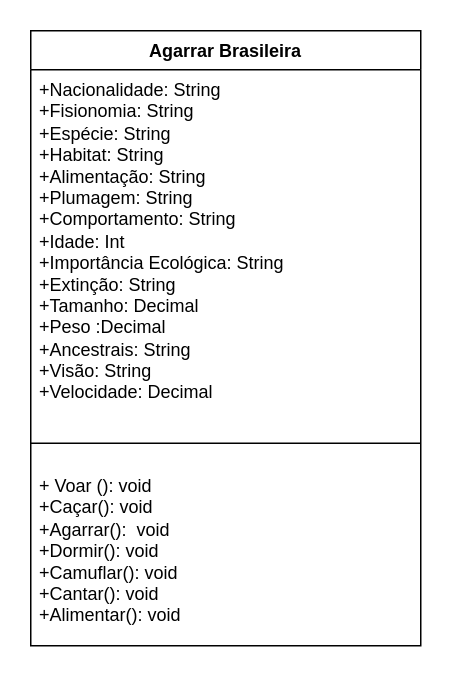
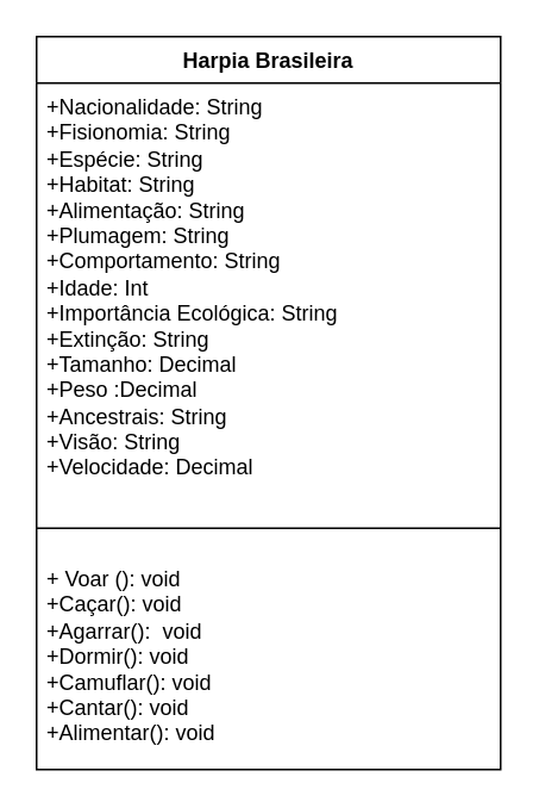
  <mxCell id="0" />
  <mxCell id="1" parent="0" />
  <mxCell id="2" style="edgeStyle=orthogonalEdgeStyle;rounded=0;orthogonalLoop=1;jettySize=auto;html=1;exitX=0.5;exitY=0;exitDx=0;exitDy=0;entryX=0.5;entryY=0;entryDx=0;entryDy=0;" edge="1" parent="1" source="3" target="3"><mxGeometry relative="1" as="geometry"><mxPoint x="95.793" y="-180" as="targetPoint" /></mxGeometry></mxCell>
- <mxCell id="3" value="Agarrar Brasileira" style="swimlane;fontStyle=1;align=center;verticalAlign=top;childLayout=stackLayout;horizontal=1;startSize=26;horizontalStack=0;resizeParent=1;resizeParentMax=0;resizeLast=0;collapsible=1;marginBottom=0;whiteSpace=wrap;html=1;" vertex="1" parent="1"><mxGeometry x="20" y="20" width="260" height="410" as="geometry"><mxRectangle x="334" y="430" width="140" height="30" as="alternateBounds" /></mxGeometry></mxCell>
+ <mxCell id="3" value="Harpia Brasileira" style="swimlane;fontStyle=1;align=center;verticalAlign=top;childLayout=stackLayout;horizontal=1;startSize=26;horizontalStack=0;resizeParent=1;resizeParentMax=0;resizeLast=0;collapsible=1;marginBottom=0;whiteSpace=wrap;html=1;" vertex="1" parent="1"><mxGeometry x="20" y="20" width="260" height="410" as="geometry"><mxRectangle x="334" y="430" width="140" height="30" as="alternateBounds" /></mxGeometry></mxCell>
  <mxCell id="4" value="+Nacionalidade: String&lt;br&gt;+Fisionomia: String&lt;br&gt;+Espécie: String&lt;br&gt;+Habitat: String&lt;br&gt;+Alimentação: String&lt;br&gt;+Plumagem: String&lt;br&gt;+Comportamento: String&lt;br&gt;+Idade: Int&lt;br&gt;+Importância Ecológica: String&lt;br&gt;+Extinção: String&lt;br&gt;+Tamanho: Decimal&lt;br&gt;+Peso :Decimal&lt;br&gt;+Ancestrais: String&lt;br&gt;+Visão: String&lt;br&gt;+Velocidade: Decimal" style="text;strokeColor=none;fillColor=none;align=left;verticalAlign=top;spacingLeft=4;spacingRight=4;overflow=hidden;rotatable=0;points=[[0,0.5],[1,0.5]];portConstraint=eastwest;whiteSpace=wrap;html=1;" vertex="1" parent="3"><mxGeometry y="26" width="260" height="234" as="geometry" /></mxCell>
  <mxCell id="5" value="" style="line;strokeWidth=1;fillColor=none;align=left;verticalAlign=middle;spacingTop=-1;spacingLeft=3;spacingRight=3;rotatable=0;labelPosition=right;points=[];portConstraint=eastwest;strokeColor=inherit;" vertex="1" parent="3"><mxGeometry y="260" width="260" height="30" as="geometry" /></mxCell>
  <mxCell id="6" value="+ Voar (): void&lt;br&gt;+Caçar(): void&lt;br&gt;+Agarrar():&amp;nbsp; void&lt;br&gt;+Dormir(): void&lt;br&gt;+Camuflar(): void&lt;br&gt;+Cantar(): void&lt;br&gt;+Alimentar(): void" style="text;strokeColor=none;fillColor=none;align=left;verticalAlign=top;spacingLeft=4;spacingRight=4;overflow=hidden;rotatable=0;points=[[0,0.5],[1,0.5]];portConstraint=eastwest;whiteSpace=wrap;html=1;" vertex="1" parent="3"><mxGeometry y="290" width="260" height="120" as="geometry" /></mxCell>
